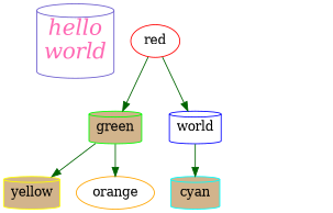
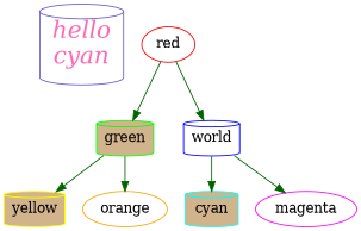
  digraph {
    node [fillcolor=white shape=cylinder style=filled]
    edge [color=darkgreen]
-   n1 [color=slateblue fontcolor=hotpink fontname="Palatino-Italic" fontsize=24 height=0.86 label="hello\nworld" width=1.14]
+   n1 [color=slateblue fontcolor=hotpink fontname="Palatino-Italic" fontsize=24 height=0.86 label="hello\ncyan" width=1.14]
    red [color=red height=0.50 shape=ellipse width=0.75]
    green [color=green fillcolor=tan height=0.50 width=0.75]
    n4 [color=blue fontcolor=black height=0.50 label=world width=0.75]
    yellow [color=yellow fillcolor=tan height=0.50 width=0.75]
    orange [color=orange height=0.50 shape=ellipse width=0.75]
    cyan [color=cyan fillcolor=tan height=0.50 width=0.75]
+   magenta [color=magenta height=0.50 shape=ellipse width=0.86]
    red -> green
    red -> n4
    green -> yellow
    green -> orange
    n4 -> cyan
+   n4 -> magenta
  }
